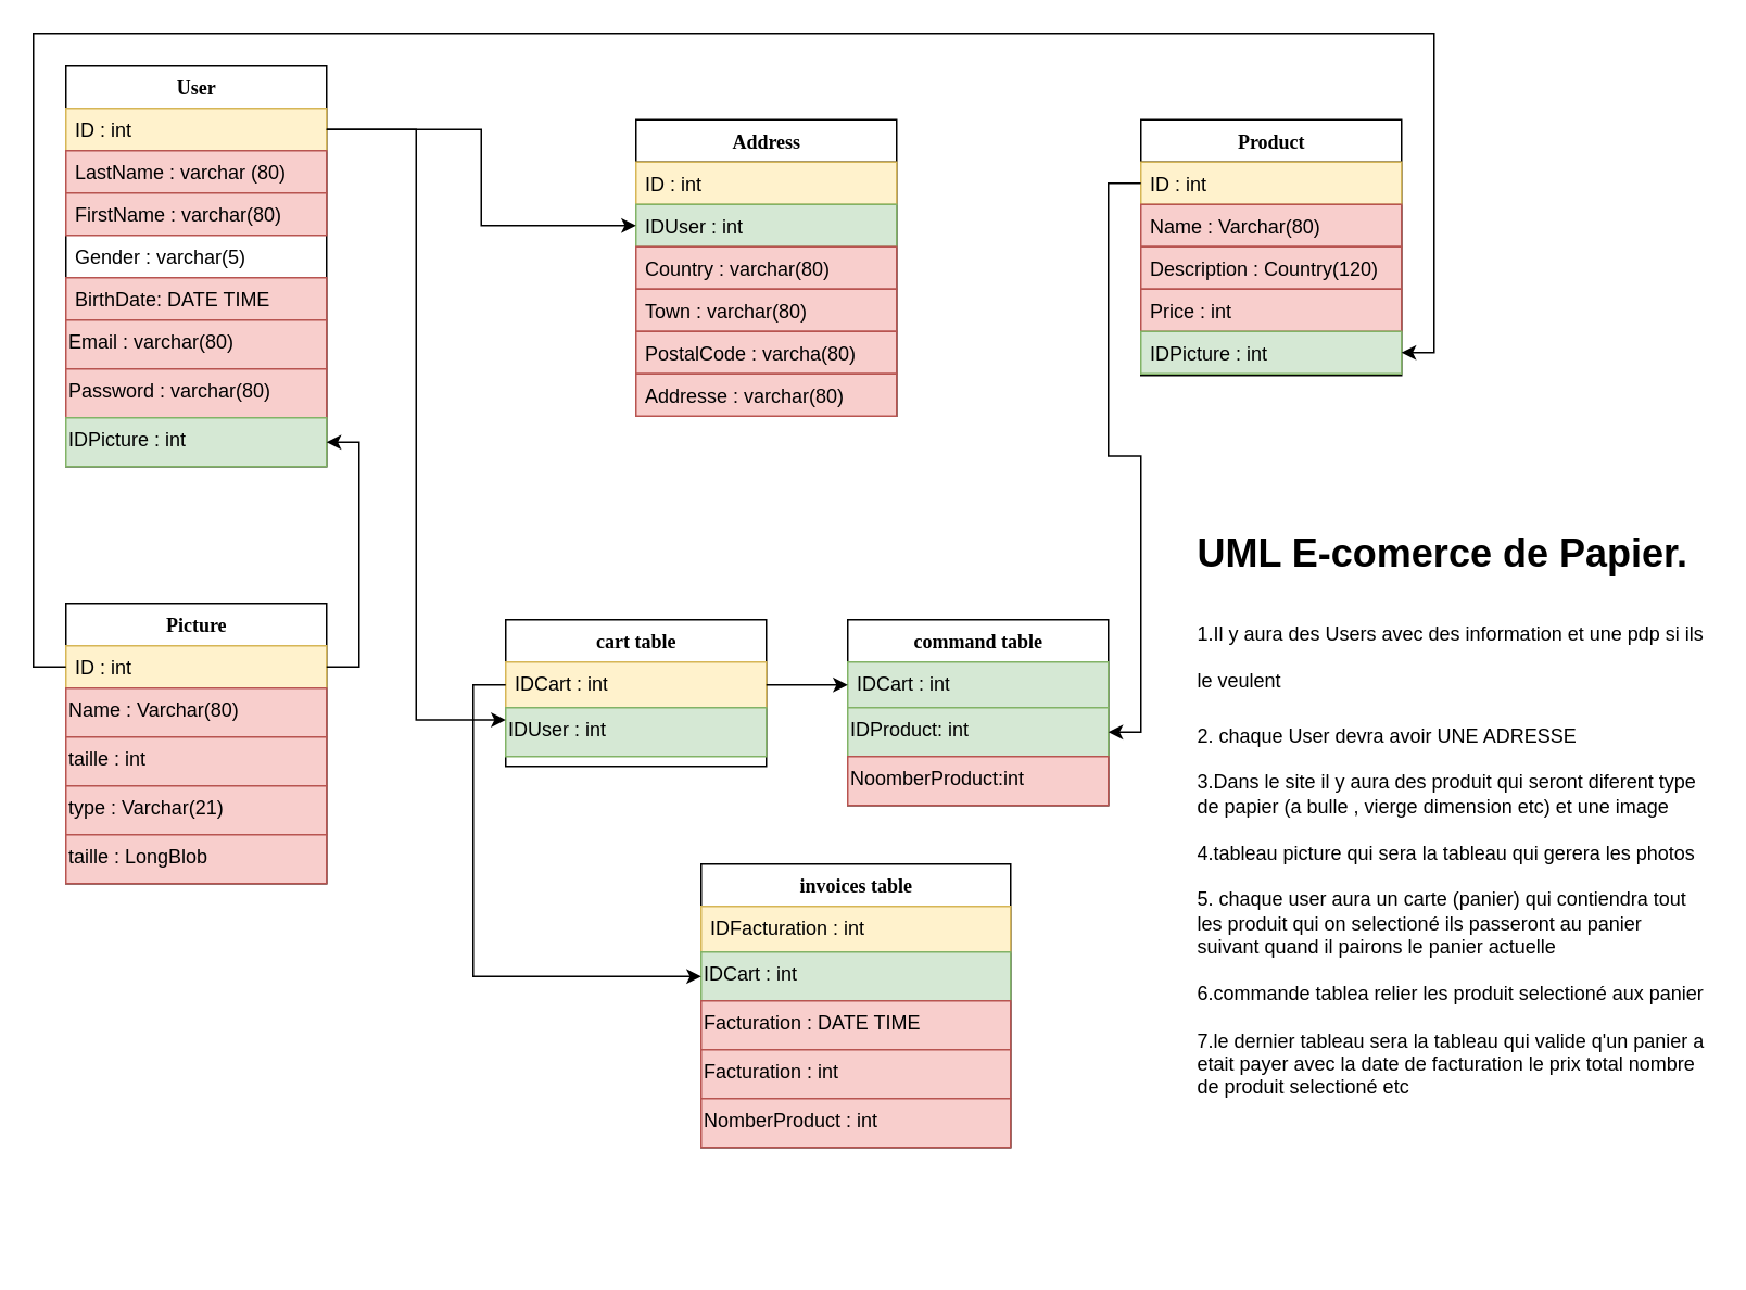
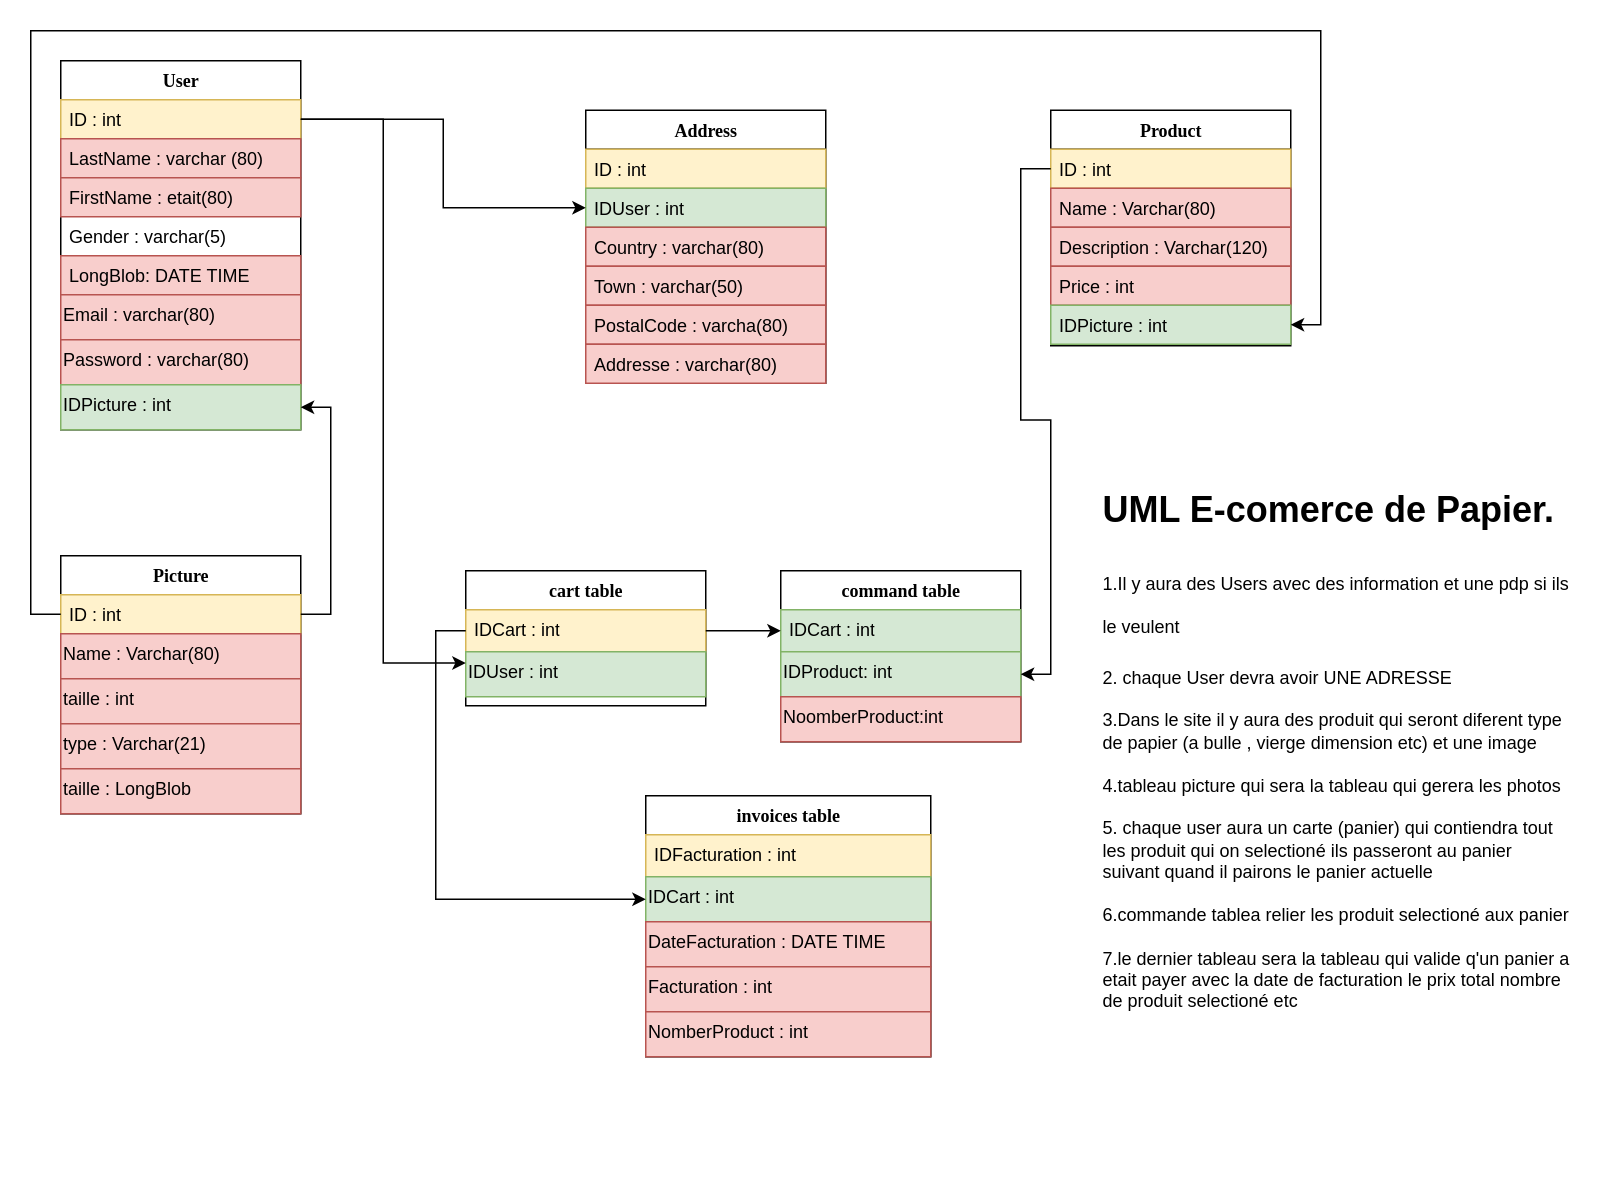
  <mxCell id="0" />
  <mxCell id="1" parent="0" />
  <mxCell id="2" value="User" style="swimlane;html=1;fontStyle=1;align=center;verticalAlign=top;childLayout=stackLayout;horizontal=1;startSize=26;horizontalStack=0;resizeParent=1;resizeLast=0;collapsible=1;marginBottom=0;swimlaneFillColor=#ffffff;rounded=0;shadow=0;comic=0;labelBackgroundColor=none;strokeWidth=1;fillColor=none;fontFamily=Verdana;fontSize=12" parent="1" vertex="1"><mxGeometry x="40" y="40" width="160" height="246" as="geometry" /></mxCell>
  <mxCell id="3" value="ID : int" style="text;html=1;strokeColor=#d6b656;fillColor=#fff2cc;align=left;verticalAlign=top;spacingLeft=4;spacingRight=4;whiteSpace=wrap;overflow=hidden;rotatable=0;points=[[0,0.5],[1,0.5]];portConstraint=eastwest;" parent="2" vertex="1"><mxGeometry y="26" width="160" height="26" as="geometry" /></mxCell>
  <mxCell id="4" value="LastName : varchar (80)&lt;span style=&quot;white-space: pre;&quot;&gt;&#09;&lt;/span&gt;" style="text;html=1;strokeColor=#b85450;fillColor=#f8cecc;align=left;verticalAlign=top;spacingLeft=4;spacingRight=4;whiteSpace=wrap;overflow=hidden;rotatable=0;points=[[0,0.5],[1,0.5]];portConstraint=eastwest;" parent="2" vertex="1"><mxGeometry y="52" width="160" height="26" as="geometry" /></mxCell>
- <mxCell id="5" value="FirstName : varchar(80)" style="text;html=1;strokeColor=#b85450;fillColor=#f8cecc;align=left;verticalAlign=top;spacingLeft=4;spacingRight=4;whiteSpace=wrap;overflow=hidden;rotatable=0;points=[[0,0.5],[1,0.5]];portConstraint=eastwest;" parent="2" vertex="1"><mxGeometry y="78" width="160" height="26" as="geometry" /></mxCell>
+ <mxCell id="5" value="FirstName : etait(80)" style="text;html=1;strokeColor=#b85450;fillColor=#f8cecc;align=left;verticalAlign=top;spacingLeft=4;spacingRight=4;whiteSpace=wrap;overflow=hidden;rotatable=0;points=[[0,0.5],[1,0.5]];portConstraint=eastwest;" parent="2" vertex="1"><mxGeometry y="78" width="160" height="26" as="geometry" /></mxCell>
  <mxCell id="6" value="Gender : varchar(5)" style="text;html=1;strokeColor=none;fillColor=none;align=left;verticalAlign=top;spacingLeft=4;spacingRight=4;whiteSpace=wrap;overflow=hidden;rotatable=0;points=[[0,0.5],[1,0.5]];portConstraint=eastwest;" parent="2" vertex="1"><mxGeometry y="104" width="160" height="26" as="geometry" /></mxCell>
- <mxCell id="7" value="BirthDate: DATE TIME" style="text;html=1;strokeColor=#b85450;fillColor=#f8cecc;align=left;verticalAlign=top;spacingLeft=4;spacingRight=4;whiteSpace=wrap;overflow=hidden;rotatable=0;points=[[0,0.5],[1,0.5]];portConstraint=eastwest;" parent="2" vertex="1"><mxGeometry y="130" width="160" height="26" as="geometry" /></mxCell>
+ <mxCell id="7" value="LongBlob: DATE TIME" style="text;html=1;strokeColor=#b85450;fillColor=#f8cecc;align=left;verticalAlign=top;spacingLeft=4;spacingRight=4;whiteSpace=wrap;overflow=hidden;rotatable=0;points=[[0,0.5],[1,0.5]];portConstraint=eastwest;" parent="2" vertex="1"><mxGeometry y="130" width="160" height="26" as="geometry" /></mxCell>
  <mxCell id="8" value="Email : varchar(80)" style="text;html=1;strokeColor=#b85450;fillColor=#f8cecc;align=left;verticalAlign=top;whiteSpace=wrap;rounded=0;" vertex="1" parent="2"><mxGeometry y="156" width="160" height="30" as="geometry" /></mxCell>
  <mxCell id="9" value="Password : varchar(80)" style="text;html=1;strokeColor=#b85450;fillColor=#f8cecc;align=left;verticalAlign=top;whiteSpace=wrap;rounded=0;" vertex="1" parent="2"><mxGeometry y="186" width="160" height="30" as="geometry" /></mxCell>
  <mxCell id="10" value="IDPicture : int" style="text;html=1;strokeColor=#82b366;fillColor=#d5e8d4;align=left;verticalAlign=top;whiteSpace=wrap;rounded=0;" vertex="1" parent="2"><mxGeometry y="216" width="160" height="30" as="geometry" /></mxCell>
  <mxCell id="11" value="Address" style="swimlane;html=1;fontStyle=1;align=center;verticalAlign=top;childLayout=stackLayout;horizontal=1;startSize=26;horizontalStack=0;resizeParent=1;resizeLast=0;collapsible=1;marginBottom=0;swimlaneFillColor=#ffffff;rounded=0;shadow=0;comic=0;labelBackgroundColor=none;strokeWidth=1;fillColor=none;fontFamily=Verdana;fontSize=12" parent="1" vertex="1"><mxGeometry x="390" y="73" width="160" height="182" as="geometry" /></mxCell>
  <mxCell id="12" value="ID : int" style="text;html=1;strokeColor=#d6b656;fillColor=#fff2cc;align=left;verticalAlign=top;spacingLeft=4;spacingRight=4;whiteSpace=wrap;overflow=hidden;rotatable=0;points=[[0,0.5],[1,0.5]];portConstraint=eastwest;" parent="11" vertex="1"><mxGeometry y="26" width="160" height="26" as="geometry" /></mxCell>
  <mxCell id="13" value="IDUser : int" style="text;html=1;strokeColor=#82b366;fillColor=#d5e8d4;align=left;verticalAlign=top;spacingLeft=4;spacingRight=4;whiteSpace=wrap;overflow=hidden;rotatable=0;points=[[0,0.5],[1,0.5]];portConstraint=eastwest;" parent="11" vertex="1"><mxGeometry y="52" width="160" height="26" as="geometry" /></mxCell>
  <mxCell id="14" value="Country : varchar(80)" style="text;html=1;strokeColor=#b85450;fillColor=#f8cecc;align=left;verticalAlign=top;spacingLeft=4;spacingRight=4;whiteSpace=wrap;overflow=hidden;rotatable=0;points=[[0,0.5],[1,0.5]];portConstraint=eastwest;" parent="11" vertex="1"><mxGeometry y="78" width="160" height="26" as="geometry" /></mxCell>
- <mxCell id="15" value="Town : varchar(80)" style="text;html=1;strokeColor=#b85450;fillColor=#f8cecc;align=left;verticalAlign=top;spacingLeft=4;spacingRight=4;whiteSpace=wrap;overflow=hidden;rotatable=0;points=[[0,0.5],[1,0.5]];portConstraint=eastwest;" parent="11" vertex="1"><mxGeometry y="104" width="160" height="26" as="geometry" /></mxCell>
+ <mxCell id="15" value="Town : varchar(50)" style="text;html=1;strokeColor=#b85450;fillColor=#f8cecc;align=left;verticalAlign=top;spacingLeft=4;spacingRight=4;whiteSpace=wrap;overflow=hidden;rotatable=0;points=[[0,0.5],[1,0.5]];portConstraint=eastwest;" parent="11" vertex="1"><mxGeometry y="104" width="160" height="26" as="geometry" /></mxCell>
  <mxCell id="16" value="PostalCode : varcha(80)" style="text;html=1;strokeColor=#b85450;fillColor=#f8cecc;align=left;verticalAlign=top;spacingLeft=4;spacingRight=4;whiteSpace=wrap;overflow=hidden;rotatable=0;points=[[0,0.5],[1,0.5]];portConstraint=eastwest;" parent="11" vertex="1"><mxGeometry y="130" width="160" height="26" as="geometry" /></mxCell>
  <mxCell id="17" value="Addresse : varchar(80)" style="text;html=1;strokeColor=#b85450;fillColor=#f8cecc;align=left;verticalAlign=top;spacingLeft=4;spacingRight=4;whiteSpace=wrap;overflow=hidden;rotatable=0;points=[[0,0.5],[1,0.5]];portConstraint=eastwest;" parent="11" vertex="1"><mxGeometry y="156" width="160" height="26" as="geometry" /></mxCell>
  <mxCell id="18" value="Product" style="swimlane;html=1;fontStyle=1;align=center;verticalAlign=top;childLayout=stackLayout;horizontal=1;startSize=26;horizontalStack=0;resizeParent=1;resizeLast=0;collapsible=1;marginBottom=0;swimlaneFillColor=#ffffff;rounded=0;shadow=0;comic=0;labelBackgroundColor=none;strokeWidth=1;fillColor=none;fontFamily=Verdana;fontSize=12" parent="1" vertex="1"><mxGeometry x="700" y="73" width="160" height="157" as="geometry" /></mxCell>
  <mxCell id="19" value="ID : int" style="text;html=1;strokeColor=#d6b656;fillColor=#fff2cc;align=left;verticalAlign=top;spacingLeft=4;spacingRight=4;whiteSpace=wrap;overflow=hidden;rotatable=0;points=[[0,0.5],[1,0.5]];portConstraint=eastwest;" parent="18" vertex="1"><mxGeometry y="26" width="160" height="26" as="geometry" /></mxCell>
  <mxCell id="20" value="Name : Varchar(80)" style="text;html=1;strokeColor=#b85450;fillColor=#f8cecc;align=left;verticalAlign=top;spacingLeft=4;spacingRight=4;whiteSpace=wrap;overflow=hidden;rotatable=0;points=[[0,0.5],[1,0.5]];portConstraint=eastwest;" parent="18" vertex="1"><mxGeometry y="52" width="160" height="26" as="geometry" /></mxCell>
- <mxCell id="21" value="Description : Country(120)" style="text;html=1;strokeColor=#b85450;fillColor=#f8cecc;align=left;verticalAlign=top;spacingLeft=4;spacingRight=4;whiteSpace=wrap;overflow=hidden;rotatable=0;points=[[0,0.5],[1,0.5]];portConstraint=eastwest;" parent="18" vertex="1"><mxGeometry y="78" width="160" height="26" as="geometry" /></mxCell>
+ <mxCell id="21" value="Description : Varchar(120)" style="text;html=1;strokeColor=#b85450;fillColor=#f8cecc;align=left;verticalAlign=top;spacingLeft=4;spacingRight=4;whiteSpace=wrap;overflow=hidden;rotatable=0;points=[[0,0.5],[1,0.5]];portConstraint=eastwest;" parent="18" vertex="1"><mxGeometry y="78" width="160" height="26" as="geometry" /></mxCell>
  <mxCell id="22" value="Price : int" style="text;html=1;strokeColor=#b85450;fillColor=#f8cecc;align=left;verticalAlign=top;spacingLeft=4;spacingRight=4;whiteSpace=wrap;overflow=hidden;rotatable=0;points=[[0,0.5],[1,0.5]];portConstraint=eastwest;" parent="18" vertex="1"><mxGeometry y="104" width="160" height="26" as="geometry" /></mxCell>
  <mxCell id="23" value="IDPicture : int" style="text;html=1;strokeColor=#82b366;fillColor=#d5e8d4;align=left;verticalAlign=top;spacingLeft=4;spacingRight=4;whiteSpace=wrap;overflow=hidden;rotatable=0;points=[[0,0.5],[1,0.5]];portConstraint=eastwest;" parent="18" vertex="1"><mxGeometry y="130" width="160" height="26" as="geometry" /></mxCell>
  <mxCell id="24" value="Picture" style="swimlane;html=1;fontStyle=1;align=center;verticalAlign=top;childLayout=stackLayout;horizontal=1;startSize=26;horizontalStack=0;resizeParent=1;resizeLast=0;collapsible=1;marginBottom=0;swimlaneFillColor=#ffffff;rounded=0;shadow=0;comic=0;labelBackgroundColor=none;strokeWidth=1;fillColor=none;fontFamily=Verdana;fontSize=12" parent="1" vertex="1"><mxGeometry x="40" y="370" width="160" height="172" as="geometry" /></mxCell>
  <mxCell id="25" value="ID : int&amp;nbsp;" style="text;html=1;strokeColor=#d6b656;fillColor=#fff2cc;align=left;verticalAlign=top;spacingLeft=4;spacingRight=4;whiteSpace=wrap;overflow=hidden;rotatable=0;points=[[0,0.5],[1,0.5]];portConstraint=eastwest;" parent="24" vertex="1"><mxGeometry y="26" width="160" height="26" as="geometry" /></mxCell>
  <mxCell id="26" value="Name : Varchar(80)" style="text;html=1;strokeColor=#b85450;fillColor=#f8cecc;align=left;verticalAlign=top;whiteSpace=wrap;rounded=0;" vertex="1" parent="24"><mxGeometry y="52" width="160" height="30" as="geometry" /></mxCell>
  <mxCell id="27" value="taille : int" style="text;html=1;strokeColor=#b85450;fillColor=#f8cecc;align=left;verticalAlign=top;whiteSpace=wrap;rounded=0;" vertex="1" parent="24"><mxGeometry y="82" width="160" height="30" as="geometry" /></mxCell>
  <mxCell id="28" value="type : Varchar(21)" style="text;html=1;strokeColor=#b85450;fillColor=#f8cecc;align=left;verticalAlign=top;whiteSpace=wrap;rounded=0;" vertex="1" parent="24"><mxGeometry y="112" width="160" height="30" as="geometry" /></mxCell>
  <mxCell id="29" value="taille : LongBlob" style="text;html=1;strokeColor=#b85450;fillColor=#f8cecc;align=left;verticalAlign=top;whiteSpace=wrap;rounded=0;" vertex="1" parent="24"><mxGeometry y="142" width="160" height="30" as="geometry" /></mxCell>
  <mxCell id="30" value="cart table" style="swimlane;html=1;fontStyle=1;align=center;verticalAlign=top;childLayout=stackLayout;horizontal=1;startSize=26;horizontalStack=0;resizeParent=1;resizeLast=0;collapsible=1;marginBottom=0;swimlaneFillColor=#ffffff;rounded=0;shadow=0;comic=0;labelBackgroundColor=none;strokeWidth=1;fillColor=none;fontFamily=Verdana;fontSize=12" parent="1" vertex="1"><mxGeometry x="310" y="380" width="160" height="90" as="geometry" /></mxCell>
  <mxCell id="31" value="IDCart : int" style="text;html=1;strokeColor=#d6b656;fillColor=#fff2cc;align=left;verticalAlign=top;spacingLeft=4;spacingRight=4;whiteSpace=wrap;overflow=hidden;rotatable=0;points=[[0,0.5],[1,0.5]];portConstraint=eastwest;" parent="30" vertex="1"><mxGeometry y="26" width="160" height="28" as="geometry" /></mxCell>
  <mxCell id="32" value="IDUser : int" style="text;html=1;strokeColor=#82b366;fillColor=#d5e8d4;align=left;verticalAlign=top;whiteSpace=wrap;rounded=0;" vertex="1" parent="30"><mxGeometry y="54" width="160" height="30" as="geometry" /></mxCell>
  <mxCell id="33" style="edgeStyle=orthogonalEdgeStyle;rounded=0;orthogonalLoop=1;jettySize=auto;html=1;exitX=1;exitY=0.5;exitDx=0;exitDy=0;entryX=1;entryY=0.5;entryDx=0;entryDy=0;" edge="1" parent="1" source="25" target="10"><mxGeometry relative="1" as="geometry" /></mxCell>
  <mxCell id="34" style="edgeStyle=orthogonalEdgeStyle;rounded=0;orthogonalLoop=1;jettySize=auto;html=1;exitX=0;exitY=0.5;exitDx=0;exitDy=0;entryX=1;entryY=0.5;entryDx=0;entryDy=0;" edge="1" parent="1" source="25" target="23"><mxGeometry relative="1" as="geometry"><Array as="points"><mxPoint x="20" y="409" /><mxPoint x="20" y="20" /><mxPoint x="880" y="20" /><mxPoint x="880" y="216" /></Array></mxGeometry></mxCell>
  <mxCell id="35" style="edgeStyle=orthogonalEdgeStyle;rounded=0;orthogonalLoop=1;jettySize=auto;html=1;exitX=1;exitY=0.5;exitDx=0;exitDy=0;entryX=0;entryY=0.25;entryDx=0;entryDy=0;" edge="1" parent="1" source="3" target="32"><mxGeometry relative="1" as="geometry" /></mxCell>
  <mxCell id="36" value=" command table" style="swimlane;html=1;fontStyle=1;align=center;verticalAlign=top;childLayout=stackLayout;horizontal=1;startSize=26;horizontalStack=0;resizeParent=1;resizeLast=0;collapsible=1;marginBottom=0;swimlaneFillColor=#ffffff;rounded=0;shadow=0;comic=0;labelBackgroundColor=none;strokeWidth=1;fillColor=none;fontFamily=Verdana;fontSize=12" vertex="1" parent="1"><mxGeometry x="520" y="380" width="160" height="114" as="geometry" /></mxCell>
  <mxCell id="37" value="IDCart : int" style="text;html=1;strokeColor=#82b366;fillColor=#d5e8d4;align=left;verticalAlign=top;spacingLeft=4;spacingRight=4;whiteSpace=wrap;overflow=hidden;rotatable=0;points=[[0,0.5],[1,0.5]];portConstraint=eastwest;" vertex="1" parent="36"><mxGeometry y="26" width="160" height="28" as="geometry" /></mxCell>
  <mxCell id="38" value="IDProduct: int" style="text;html=1;strokeColor=#82b366;fillColor=#d5e8d4;align=left;verticalAlign=top;whiteSpace=wrap;rounded=0;" vertex="1" parent="36"><mxGeometry y="54" width="160" height="30" as="geometry" /></mxCell>
  <mxCell id="39" value="NoomberProduct:int" style="text;html=1;strokeColor=#b85450;fillColor=#f8cecc;align=left;verticalAlign=top;whiteSpace=wrap;rounded=0;" vertex="1" parent="36"><mxGeometry y="84" width="160" height="30" as="geometry" /></mxCell>
  <mxCell id="40" style="edgeStyle=orthogonalEdgeStyle;rounded=0;orthogonalLoop=1;jettySize=auto;html=1;exitX=1;exitY=0.5;exitDx=0;exitDy=0;entryX=0;entryY=0.5;entryDx=0;entryDy=0;" edge="1" parent="1" source="31" target="37"><mxGeometry relative="1" as="geometry" /></mxCell>
  <mxCell id="41" style="edgeStyle=orthogonalEdgeStyle;rounded=0;orthogonalLoop=1;jettySize=auto;html=1;exitX=0;exitY=0.5;exitDx=0;exitDy=0;entryX=1;entryY=0.5;entryDx=0;entryDy=0;" edge="1" parent="1" source="19" target="38"><mxGeometry relative="1" as="geometry" /></mxCell>
  <mxCell id="42" style="edgeStyle=orthogonalEdgeStyle;rounded=0;orthogonalLoop=1;jettySize=auto;html=1;exitX=1;exitY=0.5;exitDx=0;exitDy=0;" edge="1" parent="1" source="3" target="13"><mxGeometry relative="1" as="geometry" /></mxCell>
  <mxCell id="43" value=" invoices table" style="swimlane;html=1;fontStyle=1;align=center;verticalAlign=top;childLayout=stackLayout;horizontal=1;startSize=26;horizontalStack=0;resizeParent=1;resizeLast=0;collapsible=1;marginBottom=0;swimlaneFillColor=#ffffff;rounded=0;shadow=0;comic=0;labelBackgroundColor=none;strokeWidth=1;fillColor=none;fontFamily=Verdana;fontSize=12" vertex="1" parent="1"><mxGeometry x="430" y="530" width="190" height="174" as="geometry" /></mxCell>
  <mxCell id="44" value="IDFacturation : int" style="text;html=1;strokeColor=#d6b656;fillColor=#fff2cc;align=left;verticalAlign=top;spacingLeft=4;spacingRight=4;whiteSpace=wrap;overflow=hidden;rotatable=0;points=[[0,0.5],[1,0.5]];portConstraint=eastwest;" vertex="1" parent="43"><mxGeometry y="26" width="190" height="28" as="geometry" /></mxCell>
  <mxCell id="45" value="IDCart : int" style="text;html=1;strokeColor=#82b366;fillColor=#d5e8d4;align=left;verticalAlign=top;whiteSpace=wrap;rounded=0;" vertex="1" parent="43"><mxGeometry y="54" width="190" height="30" as="geometry" /></mxCell>
- <mxCell id="46" value="Facturation : DATE TIME" style="text;html=1;strokeColor=#b85450;fillColor=#f8cecc;align=left;verticalAlign=top;whiteSpace=wrap;rounded=0;" vertex="1" parent="43"><mxGeometry y="84" width="190" height="30" as="geometry" /></mxCell>
+ <mxCell id="46" value="DateFacturation : DATE TIME" style="text;html=1;strokeColor=#b85450;fillColor=#f8cecc;align=left;verticalAlign=top;whiteSpace=wrap;rounded=0;" vertex="1" parent="43"><mxGeometry y="84" width="190" height="30" as="geometry" /></mxCell>
  <mxCell id="47" value="Facturation : int" style="text;html=1;strokeColor=#b85450;fillColor=#f8cecc;align=left;verticalAlign=top;whiteSpace=wrap;rounded=0;" vertex="1" parent="43"><mxGeometry y="114" width="190" height="30" as="geometry" /></mxCell>
  <mxCell id="48" value="NomberProduct : int" style="text;html=1;strokeColor=#b85450;fillColor=#f8cecc;align=left;verticalAlign=top;whiteSpace=wrap;rounded=0;" vertex="1" parent="43"><mxGeometry y="144" width="190" height="30" as="geometry" /></mxCell>
  <mxCell id="49" style="edgeStyle=orthogonalEdgeStyle;rounded=0;orthogonalLoop=1;jettySize=auto;html=1;exitX=0;exitY=0.5;exitDx=0;exitDy=0;entryX=0;entryY=0.5;entryDx=0;entryDy=0;" edge="1" parent="1" source="31" target="45"><mxGeometry relative="1" as="geometry" /></mxCell>
  <mxCell id="50" value="&lt;h1&gt;&lt;span style=&quot;background-color: initial;&quot;&gt;UML E-comerce de Papier.&lt;/span&gt;&lt;/h1&gt;&lt;h1&gt;&lt;span style=&quot;font-size: 12px; font-weight: 400;&quot;&gt;1.Il y aura des Users avec des information et une pdp si ils le veulent&lt;/span&gt;&lt;/h1&gt;&lt;div&gt;&lt;span style=&quot;font-size: 12px; font-weight: 400;&quot;&gt;2. chaque User devra avoir UNE ADRESSE&lt;/span&gt;&lt;/div&gt;&lt;div&gt;&lt;br&gt;&lt;/div&gt;&lt;div&gt;3.Dans le site il y aura des produit qui seront diferent type de papier (a bulle , vierge dimension etc) et une image&lt;/div&gt;&lt;div&gt;&lt;br&gt;&lt;/div&gt;&lt;div&gt;4.tableau picture qui sera la tableau qui gerera les photos&lt;/div&gt;&lt;div&gt;&lt;br&gt;&lt;/div&gt;&lt;div&gt;5. chaque user aura un carte (panier) qui contiendra tout les produit qui on selectioné ils passeront au panier suivant quand il pairons le panier actuelle&lt;/div&gt;&lt;div&gt;&lt;br&gt;&lt;/div&gt;&lt;div&gt;6.commande tablea relier les produit selectioné aux panier&lt;/div&gt;&lt;div&gt;&lt;br&gt;&lt;/div&gt;&lt;div&gt;7.le dernier tableau sera la tableau qui valide q'un panier a etait payer avec la date de facturation le prix total nombre de produit selectioné etc&lt;/div&gt;" style="text;html=1;strokeColor=none;fillColor=none;spacing=5;spacingTop=-20;whiteSpace=wrap;overflow=hidden;rounded=0;" vertex="1" parent="1"><mxGeometry x="730" y="320" width="320" height="450" as="geometry" /></mxCell>
